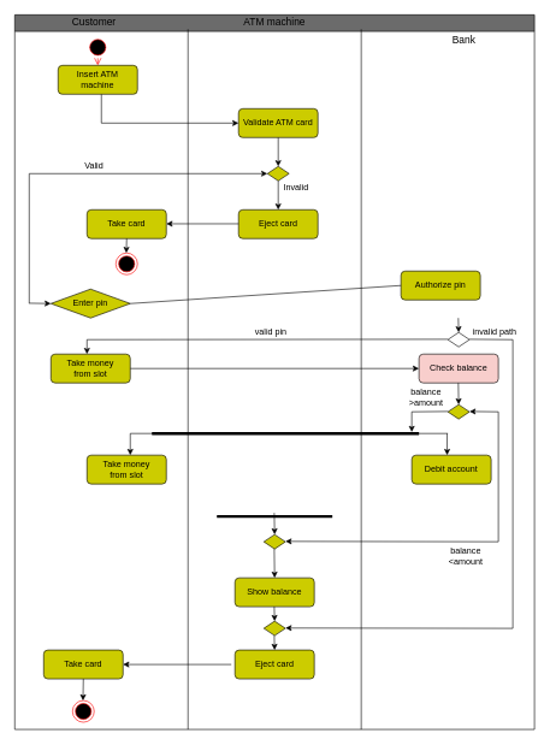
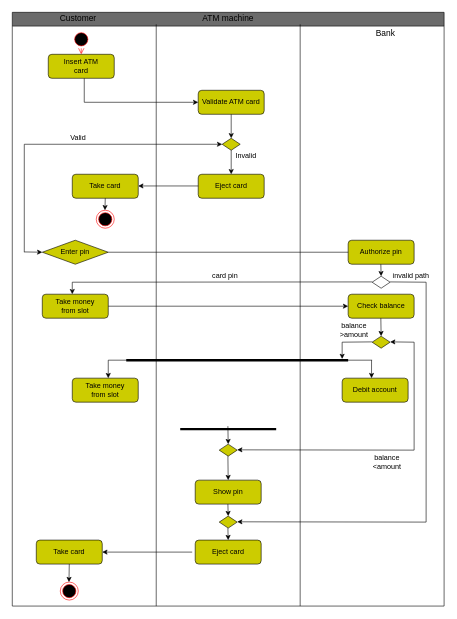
  <mxCell id="0" />
  <mxCell id="1" parent="0" />
  <mxCell id="2" value="" style="swimlane;fillColor=#6B6B6B;" parent="1" vertex="1"><mxGeometry x="20" y="20" width="720" height="990" as="geometry" /></mxCell>
  <mxCell id="3" value="" style="endArrow=none;html=1;" parent="2" edge="1"><mxGeometry width="50" height="50" relative="1" as="geometry"><mxPoint x="240" y="990" as="sourcePoint" /><mxPoint x="240" y="20" as="targetPoint" /></mxGeometry></mxCell>
  <mxCell id="4" value="" style="endArrow=none;html=1;" parent="2" edge="1"><mxGeometry width="50" height="50" relative="1" as="geometry"><mxPoint x="480" y="990" as="sourcePoint" /><mxPoint x="480" y="20" as="targetPoint" /></mxGeometry></mxCell>
- <mxCell id="5" value="Insert ATM&lt;br&gt;machine" style="rounded=1;whiteSpace=wrap;html=1;fillColor=#CCCC00;" parent="2" vertex="1"><mxGeometry x="60" y="70" width="110" height="40" as="geometry" /></mxCell>
+ <mxCell id="5" value="Insert ATM&lt;br&gt;card" style="rounded=1;whiteSpace=wrap;html=1;fillColor=#CCCC00;" parent="2" vertex="1"><mxGeometry x="60" y="70" width="110" height="40" as="geometry" /></mxCell>
  <mxCell id="6" value="Take card" style="rounded=1;whiteSpace=wrap;html=1;fillColor=#CCCC00;" parent="2" vertex="1"><mxGeometry x="100" y="270" width="110" height="40" as="geometry" /></mxCell>
  <mxCell id="7" value="Enter pin" style="rhombus;whiteSpace=wrap;html=1;fillColor=#CCCC00;" parent="2" vertex="1"><mxGeometry x="50" y="380" width="110" height="40" as="geometry" /></mxCell>
  <mxCell id="8" value="Take money&lt;br&gt;from slot" style="rounded=1;whiteSpace=wrap;html=1;fillColor=#CCCC00;" parent="2" vertex="1"><mxGeometry x="50" y="470" width="110" height="40" as="geometry" /></mxCell>
  <mxCell id="9" value="Take money&lt;br&gt;from slot" style="rounded=1;whiteSpace=wrap;html=1;fillColor=#CCCC00;" parent="2" vertex="1"><mxGeometry x="100" y="610" width="110" height="40" as="geometry" /></mxCell>
  <mxCell id="10" value="Take card" style="rounded=1;whiteSpace=wrap;html=1;fillColor=#CCCC00;" parent="2" vertex="1"><mxGeometry x="40" y="880" width="110" height="40" as="geometry" /></mxCell>
  <mxCell id="11" value="Validate ATM card" style="rounded=1;whiteSpace=wrap;html=1;fillColor=#CCCC00;" parent="2" vertex="1"><mxGeometry x="310" y="130" width="110" height="40" as="geometry" /></mxCell>
  <mxCell id="12" value="Eject card" style="rounded=1;whiteSpace=wrap;html=1;fillColor=#CCCC00;" parent="2" vertex="1"><mxGeometry x="310" y="270" width="110" height="40" as="geometry" /></mxCell>
  <mxCell id="13" value="Eject card" style="rounded=1;whiteSpace=wrap;html=1;fillColor=#CCCC00;" parent="2" vertex="1"><mxGeometry x="305" y="880" width="110" height="40" as="geometry" /></mxCell>
- <mxCell id="14" value="Show balance" style="rounded=1;whiteSpace=wrap;html=1;fillColor=#CCCC00;" parent="2" vertex="1"><mxGeometry x="305" y="780" width="110" height="40" as="geometry" /></mxCell>
- <mxCell id="15" value="Authorize pin" style="rounded=1;whiteSpace=wrap;html=1;fillColor=#CCCC00;" parent="2" vertex="1"><mxGeometry x="535" y="355" width="110" height="40" as="geometry" /></mxCell>
- <mxCell id="16" value="Check balance" style="rounded=1;whiteSpace=wrap;html=1;fillColor=#f8cecc;" parent="2" vertex="1"><mxGeometry x="560" y="470" width="110" height="40" as="geometry" /></mxCell>
+ <mxCell id="14" value="Show pin" style="rounded=1;whiteSpace=wrap;html=1;fillColor=#CCCC00;" parent="2" vertex="1"><mxGeometry x="305" y="780" width="110" height="40" as="geometry" /></mxCell>
+ <mxCell id="15" value="Authorize pin" style="rounded=1;whiteSpace=wrap;html=1;fillColor=#CCCC00;" parent="2" vertex="1"><mxGeometry x="560" y="380" width="110" height="40" as="geometry" /></mxCell>
+ <mxCell id="16" value="Check balance" style="rounded=1;whiteSpace=wrap;html=1;fillColor=#CCCC00;" parent="2" vertex="1"><mxGeometry x="560" y="470" width="110" height="40" as="geometry" /></mxCell>
  <mxCell id="17" value="Debit account" style="rounded=1;whiteSpace=wrap;html=1;fillColor=#CCCC00;" parent="2" vertex="1"><mxGeometry x="550" y="610" width="110" height="40" as="geometry" /></mxCell>
  <mxCell id="18" value="" style="rhombus;whiteSpace=wrap;html=1;fillColor=#CCCC00;" parent="2" vertex="1"><mxGeometry x="350" y="210" width="30" height="20" as="geometry" /></mxCell>
  <mxCell id="19" value="" style="endArrow=classic;html=1;entryX=1;entryY=0.488;entryDx=0;entryDy=0;entryPerimeter=0;" parent="2" target="6" edge="1"><mxGeometry width="50" height="50" relative="1" as="geometry"><mxPoint x="310" y="289.5" as="sourcePoint" /><mxPoint x="240" y="289.5" as="targetPoint" /></mxGeometry></mxCell>
  <mxCell id="20" value="" style="endArrow=none;html=1;exitX=1;exitY=0.5;exitDx=0;exitDy=0;entryX=0;entryY=0.5;entryDx=0;entryDy=0;" parent="2" source="7" target="15" edge="1"><mxGeometry width="50" height="50" relative="1" as="geometry"><mxPoint x="300" y="430" as="sourcePoint" /><mxPoint x="350" y="380" as="targetPoint" /></mxGeometry></mxCell>
  <mxCell id="21" value="" style="endArrow=classic;html=1;exitX=0.5;exitY=1;exitDx=0;exitDy=0;" parent="2" source="11" edge="1"><mxGeometry width="50" height="50" relative="1" as="geometry"><mxPoint x="360" y="170" as="sourcePoint" /><mxPoint x="365" y="210" as="targetPoint" /></mxGeometry></mxCell>
  <mxCell id="22" value="" style="rhombus;whiteSpace=wrap;html=1;" parent="2" vertex="1"><mxGeometry x="600" y="440" width="30" height="20" as="geometry" /></mxCell>
  <mxCell id="23" value="" style="endArrow=classic;html=1;" parent="2" edge="1"><mxGeometry width="50" height="50" relative="1" as="geometry"><mxPoint x="614.5" y="420" as="sourcePoint" /><mxPoint x="615" y="440" as="targetPoint" /></mxGeometry></mxCell>
  <mxCell id="24" value="" style="rhombus;whiteSpace=wrap;html=1;fillColor=#CCCC00;" parent="2" vertex="1"><mxGeometry x="600" y="540" width="30" height="20" as="geometry" /></mxCell>
  <mxCell id="25" value="" style="endArrow=classic;html=1;" parent="2" edge="1"><mxGeometry width="50" height="50" relative="1" as="geometry"><mxPoint x="614.5" y="510" as="sourcePoint" /><mxPoint x="615" y="540" as="targetPoint" /></mxGeometry></mxCell>
  <mxCell id="26" value="" style="endArrow=none;html=1;" parent="2" edge="1"><mxGeometry width="50" height="50" relative="1" as="geometry"><mxPoint x="160" y="580" as="sourcePoint" /><mxPoint x="200" y="580" as="targetPoint" /></mxGeometry></mxCell>
  <mxCell id="27" value="" style="endArrow=classic;html=1;" parent="2" edge="1"><mxGeometry width="50" height="50" relative="1" as="geometry"><mxPoint x="160" y="580" as="sourcePoint" /><mxPoint x="160" y="610" as="targetPoint" /></mxGeometry></mxCell>
  <mxCell id="28" value="" style="endArrow=classic;html=1;" parent="2" edge="1"><mxGeometry width="50" height="50" relative="1" as="geometry"><mxPoint x="599" y="580" as="sourcePoint" /><mxPoint x="599" y="610" as="targetPoint" /></mxGeometry></mxCell>
  <mxCell id="29" value="" style="endArrow=none;html=1;" parent="2" edge="1"><mxGeometry width="50" height="50" relative="1" as="geometry"><mxPoint x="540" y="580" as="sourcePoint" /><mxPoint x="600" y="580" as="targetPoint" /></mxGeometry></mxCell>
  <mxCell id="30" value="" style="rhombus;whiteSpace=wrap;html=1;fillColor=#CCCC00;" parent="2" vertex="1"><mxGeometry x="345" y="720" width="30" height="20" as="geometry" /></mxCell>
  <mxCell id="31" value="" style="rhombus;whiteSpace=wrap;html=1;fillColor=#CCCC00;" parent="2" vertex="1"><mxGeometry x="345" y="840" width="30" height="20" as="geometry" /></mxCell>
  <mxCell id="32" value="" style="endArrow=classic;html=1;" parent="2" edge="1"><mxGeometry width="50" height="50" relative="1" as="geometry"><mxPoint x="359.5" y="690" as="sourcePoint" /><mxPoint x="360" y="720" as="targetPoint" /></mxGeometry></mxCell>
  <mxCell id="33" value="" style="endArrow=classic;html=1;" parent="2" edge="1"><mxGeometry width="50" height="50" relative="1" as="geometry"><mxPoint x="359.5" y="740" as="sourcePoint" /><mxPoint x="360" y="780" as="targetPoint" /></mxGeometry></mxCell>
  <mxCell id="34" value="" style="endArrow=classic;html=1;" parent="2" edge="1"><mxGeometry width="50" height="50" relative="1" as="geometry"><mxPoint x="359.5" y="820" as="sourcePoint" /><mxPoint x="360" y="840" as="targetPoint" /></mxGeometry></mxCell>
  <mxCell id="35" value="" style="endArrow=classic;html=1;" parent="2" edge="1"><mxGeometry width="50" height="50" relative="1" as="geometry"><mxPoint x="359.5" y="860" as="sourcePoint" /><mxPoint x="360" y="880" as="targetPoint" /></mxGeometry></mxCell>
  <mxCell id="36" value="" style="endArrow=none;html=1;" parent="2" edge="1"><mxGeometry width="50" height="50" relative="1" as="geometry"><mxPoint x="100" y="450" as="sourcePoint" /><mxPoint x="600" y="449.5" as="targetPoint" /></mxGeometry></mxCell>
  <mxCell id="37" value="" style="endArrow=none;html=1;" parent="2" edge="1"><mxGeometry width="50" height="50" relative="1" as="geometry"><mxPoint x="630" y="449.5" as="sourcePoint" /><mxPoint x="690" y="450" as="targetPoint" /></mxGeometry></mxCell>
  <mxCell id="38" value="" style="endArrow=classic;html=1;" parent="2" edge="1"><mxGeometry width="50" height="50" relative="1" as="geometry"><mxPoint x="690" y="850" as="sourcePoint" /><mxPoint x="375" y="849.5" as="targetPoint" /></mxGeometry></mxCell>
  <mxCell id="39" value="" style="endArrow=classic;html=1;" parent="2" edge="1"><mxGeometry width="50" height="50" relative="1" as="geometry"><mxPoint x="670" y="550" as="sourcePoint" /><mxPoint x="630" y="549.5" as="targetPoint" /></mxGeometry></mxCell>
  <mxCell id="40" value="" style="endArrow=none;html=1;" parent="2" edge="1"><mxGeometry width="50" height="50" relative="1" as="geometry"><mxPoint x="670" y="730" as="sourcePoint" /><mxPoint x="670" y="550" as="targetPoint" /></mxGeometry></mxCell>
  <mxCell id="41" value="" style="endArrow=classic;html=1;" parent="2" edge="1"><mxGeometry width="50" height="50" relative="1" as="geometry"><mxPoint x="670" y="730" as="sourcePoint" /><mxPoint x="375" y="729.5" as="targetPoint" /></mxGeometry></mxCell>
  <mxCell id="42" value="" style="endArrow=none;html=1;" parent="2" edge="1"><mxGeometry width="50" height="50" relative="1" as="geometry"><mxPoint x="20" y="400" as="sourcePoint" /><mxPoint x="20" y="220" as="targetPoint" /></mxGeometry></mxCell>
  <mxCell id="43" value="" style="endArrow=classic;html=1;" parent="2" edge="1"><mxGeometry width="50" height="50" relative="1" as="geometry"><mxPoint x="20" y="399.5" as="sourcePoint" /><mxPoint x="50" y="400" as="targetPoint" /></mxGeometry></mxCell>
  <mxCell id="44" value="" style="ellipse;html=1;shape=startState;fillColor=#000000;strokeColor=#ff0000;" parent="2" vertex="1"><mxGeometry x="100" y="30" width="30" height="30" as="geometry" /></mxCell>
  <mxCell id="45" value="" style="edgeStyle=orthogonalEdgeStyle;html=1;verticalAlign=bottom;endArrow=open;endSize=8;strokeColor=#ff0000;" parent="2" source="44" edge="1"><mxGeometry relative="1" as="geometry"><mxPoint x="115" y="70" as="targetPoint" /></mxGeometry></mxCell>
  <mxCell id="46" value="" style="ellipse;html=1;shape=endState;fillColor=#000000;strokeColor=#ff0000;" parent="2" vertex="1"><mxGeometry x="140" y="330" width="30" height="30" as="geometry" /></mxCell>
  <mxCell id="47" value="" style="endArrow=classic;html=1;" parent="2" edge="1"><mxGeometry width="50" height="50" relative="1" as="geometry"><mxPoint x="155" y="310" as="sourcePoint" /><mxPoint x="154.5" y="330" as="targetPoint" /></mxGeometry></mxCell>
  <mxCell id="48" value="" style="endArrow=classic;html=1;exitX=1;exitY=0.5;exitDx=0;exitDy=0;entryX=0;entryY=0.5;entryDx=0;entryDy=0;" parent="2" source="8" target="16" edge="1"><mxGeometry width="50" height="50" relative="1" as="geometry"><mxPoint x="300" y="580" as="sourcePoint" /><mxPoint x="350" y="530" as="targetPoint" /></mxGeometry></mxCell>
  <mxCell id="49" value="" style="endArrow=none;html=1;" parent="2" edge="1"><mxGeometry width="50" height="50" relative="1" as="geometry"><mxPoint x="550" y="550" as="sourcePoint" /><mxPoint x="600" y="549.5" as="targetPoint" /></mxGeometry></mxCell>
  <mxCell id="50" value="" style="endArrow=classic;html=1;" parent="2" target="61" edge="1"><mxGeometry width="50" height="50" relative="1" as="geometry"><mxPoint x="550" y="550" as="sourcePoint" /><mxPoint x="540" y="600" as="targetPoint" /></mxGeometry></mxCell>
  <mxCell id="51" value="balance&lt;br&gt;&amp;gt;amount" style="text;html=1;strokeColor=none;fillColor=none;align=center;verticalAlign=middle;whiteSpace=wrap;rounded=0;" parent="2" vertex="1"><mxGeometry x="540" y="520" width="60" height="20" as="geometry" /></mxCell>
  <mxCell id="52" value="balance&lt;br&gt;&amp;lt;amount" style="text;html=1;strokeColor=none;fillColor=none;align=center;verticalAlign=middle;whiteSpace=wrap;rounded=0;" parent="2" vertex="1"><mxGeometry x="600" y="740" width="50" height="20" as="geometry" /></mxCell>
  <mxCell id="53" value="" style="ellipse;html=1;shape=endState;fillColor=#000000;strokeColor=#ff0000;" parent="2" vertex="1"><mxGeometry x="80" y="950" width="30" height="30" as="geometry" /></mxCell>
  <mxCell id="54" value="" style="endArrow=classic;html=1;" parent="2" edge="1"><mxGeometry width="50" height="50" relative="1" as="geometry"><mxPoint x="95" y="920" as="sourcePoint" /><mxPoint x="94.5" y="950" as="targetPoint" /></mxGeometry></mxCell>
  <mxCell id="55" value="Customer" style="text;html=1;strokeColor=none;fillColor=none;align=center;verticalAlign=middle;whiteSpace=wrap;rounded=0;fontSize=14;" parent="2" vertex="1"><mxGeometry x="70" width="80" height="20" as="geometry" /></mxCell>
  <mxCell id="56" value="Bank" style="text;html=1;strokeColor=none;fillColor=none;align=center;verticalAlign=middle;whiteSpace=wrap;rounded=0;fontSize=14;" parent="2" vertex="1"><mxGeometry x="585" y="25" width="75" height="20" as="geometry" /></mxCell>
  <mxCell id="57" value="" style="endArrow=none;html=1;" parent="1" edge="1"><mxGeometry width="50" height="50" relative="1" as="geometry"><mxPoint x="140" y="130" as="sourcePoint" /><mxPoint x="140" y="170" as="targetPoint" /></mxGeometry></mxCell>
  <mxCell id="58" value="" style="endArrow=classic;html=1;entryX=0;entryY=0.5;entryDx=0;entryDy=0;" parent="1" target="11" edge="1"><mxGeometry width="50" height="50" relative="1" as="geometry"><mxPoint x="140" y="170" as="sourcePoint" /><mxPoint x="370" y="150" as="targetPoint" /></mxGeometry></mxCell>
  <mxCell id="59" value="" style="endArrow=classic;html=1;entryX=1;entryY=0.5;entryDx=0;entryDy=0;" parent="1" target="10" edge="1"><mxGeometry width="50" height="50" relative="1" as="geometry"><mxPoint x="320" y="920" as="sourcePoint" /><mxPoint x="260" y="920" as="targetPoint" /></mxGeometry></mxCell>
  <mxCell id="60" value="" style="endArrow=classic;html=1;entryX=0.5;entryY=0;entryDx=0;entryDy=0;" parent="1" target="12" edge="1"><mxGeometry width="50" height="50" relative="1" as="geometry"><mxPoint x="385" y="250" as="sourcePoint" /><mxPoint x="405" y="300" as="targetPoint" /></mxGeometry></mxCell>
  <mxCell id="61" value="" style="line;strokeWidth=4;html=1;perimeter=backbonePerimeter;points=[];outlineConnect=0;" parent="1" vertex="1"><mxGeometry x="210" y="590" width="370" height="20" as="geometry" /></mxCell>
  <mxCell id="62" value="" style="line;strokeWidth=4;html=1;perimeter=backbonePerimeter;points=[];outlineConnect=0;" parent="1" vertex="1"><mxGeometry x="300" y="710" width="160" height="10" as="geometry" /></mxCell>
  <mxCell id="63" value="" style="endArrow=classic;html=1;" parent="1" edge="1"><mxGeometry width="50" height="50" relative="1" as="geometry"><mxPoint x="120" y="470" as="sourcePoint" /><mxPoint x="120" y="490" as="targetPoint" /></mxGeometry></mxCell>
  <mxCell id="64" value="" style="endArrow=none;html=1;" parent="1" edge="1"><mxGeometry width="50" height="50" relative="1" as="geometry"><mxPoint x="710" y="870" as="sourcePoint" /><mxPoint x="710" y="470" as="targetPoint" /></mxGeometry></mxCell>
  <mxCell id="65" value="" style="endArrow=classic;html=1;" parent="1" edge="1"><mxGeometry width="50" height="50" relative="1" as="geometry"><mxPoint x="40" y="240" as="sourcePoint" /><mxPoint x="370" y="240" as="targetPoint" /></mxGeometry></mxCell>
  <mxCell id="66" value="Valid" style="text;html=1;strokeColor=none;fillColor=none;align=center;verticalAlign=middle;whiteSpace=wrap;rounded=0;" parent="1" vertex="1"><mxGeometry x="110" y="220" width="40" height="20" as="geometry" /></mxCell>
  <mxCell id="67" value="Invalid" style="text;html=1;strokeColor=none;fillColor=none;align=center;verticalAlign=middle;whiteSpace=wrap;rounded=0;" parent="1" vertex="1"><mxGeometry x="390" y="250" width="40" height="20" as="geometry" /></mxCell>
- <mxCell id="68" value="valid pin" style="text;html=1;strokeColor=none;fillColor=none;align=center;verticalAlign=middle;whiteSpace=wrap;rounded=0;" parent="1" vertex="1"><mxGeometry x="330" y="450" width="90" height="20" as="geometry" /></mxCell>
+ <mxCell id="68" value="card pin" style="text;html=1;strokeColor=none;fillColor=none;align=center;verticalAlign=middle;whiteSpace=wrap;rounded=0;" parent="1" vertex="1"><mxGeometry x="330" y="450" width="90" height="20" as="geometry" /></mxCell>
  <mxCell id="69" value="invalid path" style="text;html=1;strokeColor=none;fillColor=none;align=center;verticalAlign=middle;whiteSpace=wrap;rounded=0;" parent="1" vertex="1"><mxGeometry x="630" y="450" width="110" height="20" as="geometry" /></mxCell>
  <mxCell id="70" value="ATM machine" style="text;html=1;strokeColor=none;fillColor=none;align=center;verticalAlign=middle;whiteSpace=wrap;rounded=0;fontSize=14;" parent="1" vertex="1"><mxGeometry x="325" y="20" width="110" height="20" as="geometry" /></mxCell>
